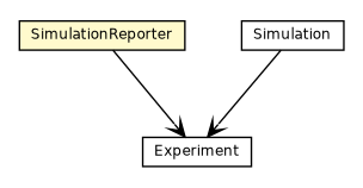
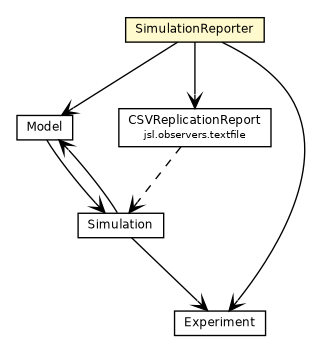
  digraph {
    nodesep=0.25
    ranksep=0.5
    node [fontcolor=black fontname=Helvetica fontsize=9.0 shape=plaintext]
    edge [arrowhead=open color=black fontcolor=black fontname=Helvetica fontsize=10.0 headport=p labelfontname=Helvetica labelfontsize=10 tailport=p]
    n1 [label=<<table title="jsl.modeling.SimulationReporter" border="0" cellborder="1" cellspacing="0" cellpadding="2" port="p" bgcolor="lemonChiffon" href="./SimulationReporter.html"> 		<tr><td><table border="0" cellspacing="0" cellpadding="1"> <tr><td align="center" balign="center"> SimulationReporter </td></tr> 		</table></td></tr> 		</table>>]
+   n2 [label=<<table title="jsl.modeling.Model" border="0" cellborder="1" cellspacing="0" cellpadding="2" port="p" href="./Model.html"> 		<tr><td><table border="0" cellspacing="0" cellpadding="1"> <tr><td align="center" balign="center"> Model </td></tr> 		</table></td></tr> 		</table>>]
    n3 [label=<<table title="jsl.modeling.Experiment" border="0" cellborder="1" cellspacing="0" cellpadding="2" port="p" href="./Experiment.html"> 		<tr><td><table border="0" cellspacing="0" cellpadding="1"> <tr><td align="center" balign="center"> Experiment </td></tr> 		</table></td></tr> 		</table>>]
+   n4 [label=<<table title="jsl.observers.textfile.CSVReplicationReport" border="0" cellborder="1" cellspacing="0" cellpadding="2" port="p" href="../observers/textfile/CSVReplicationReport.html"> 		<tr><td><table border="0" cellspacing="0" cellpadding="1"> <tr><td align="center" balign="center"> CSVReplicationReport </td></tr> <tr><td align="center" balign="center"><font point-size="7.0"> jsl.observers.textfile </font></td></tr> 		</table></td></tr> 		</table>>]
    n5 [label=<<table title="jsl.modeling.Simulation" border="0" cellborder="1" cellspacing="0" cellpadding="2" port="p" href="./Simulation.html"> 		<tr><td><table border="0" cellspacing="0" cellpadding="1"> <tr><td align="center" balign="center"> Simulation </td></tr> 		</table></td></tr> 		</table>>]
+   n1 -> n2
    n1 -> n3
+   n1 -> n4
+   n2 -> n5
+   n4 -> n5 [style=dashed]
+   n5 -> n2
    n5 -> n3
  }
